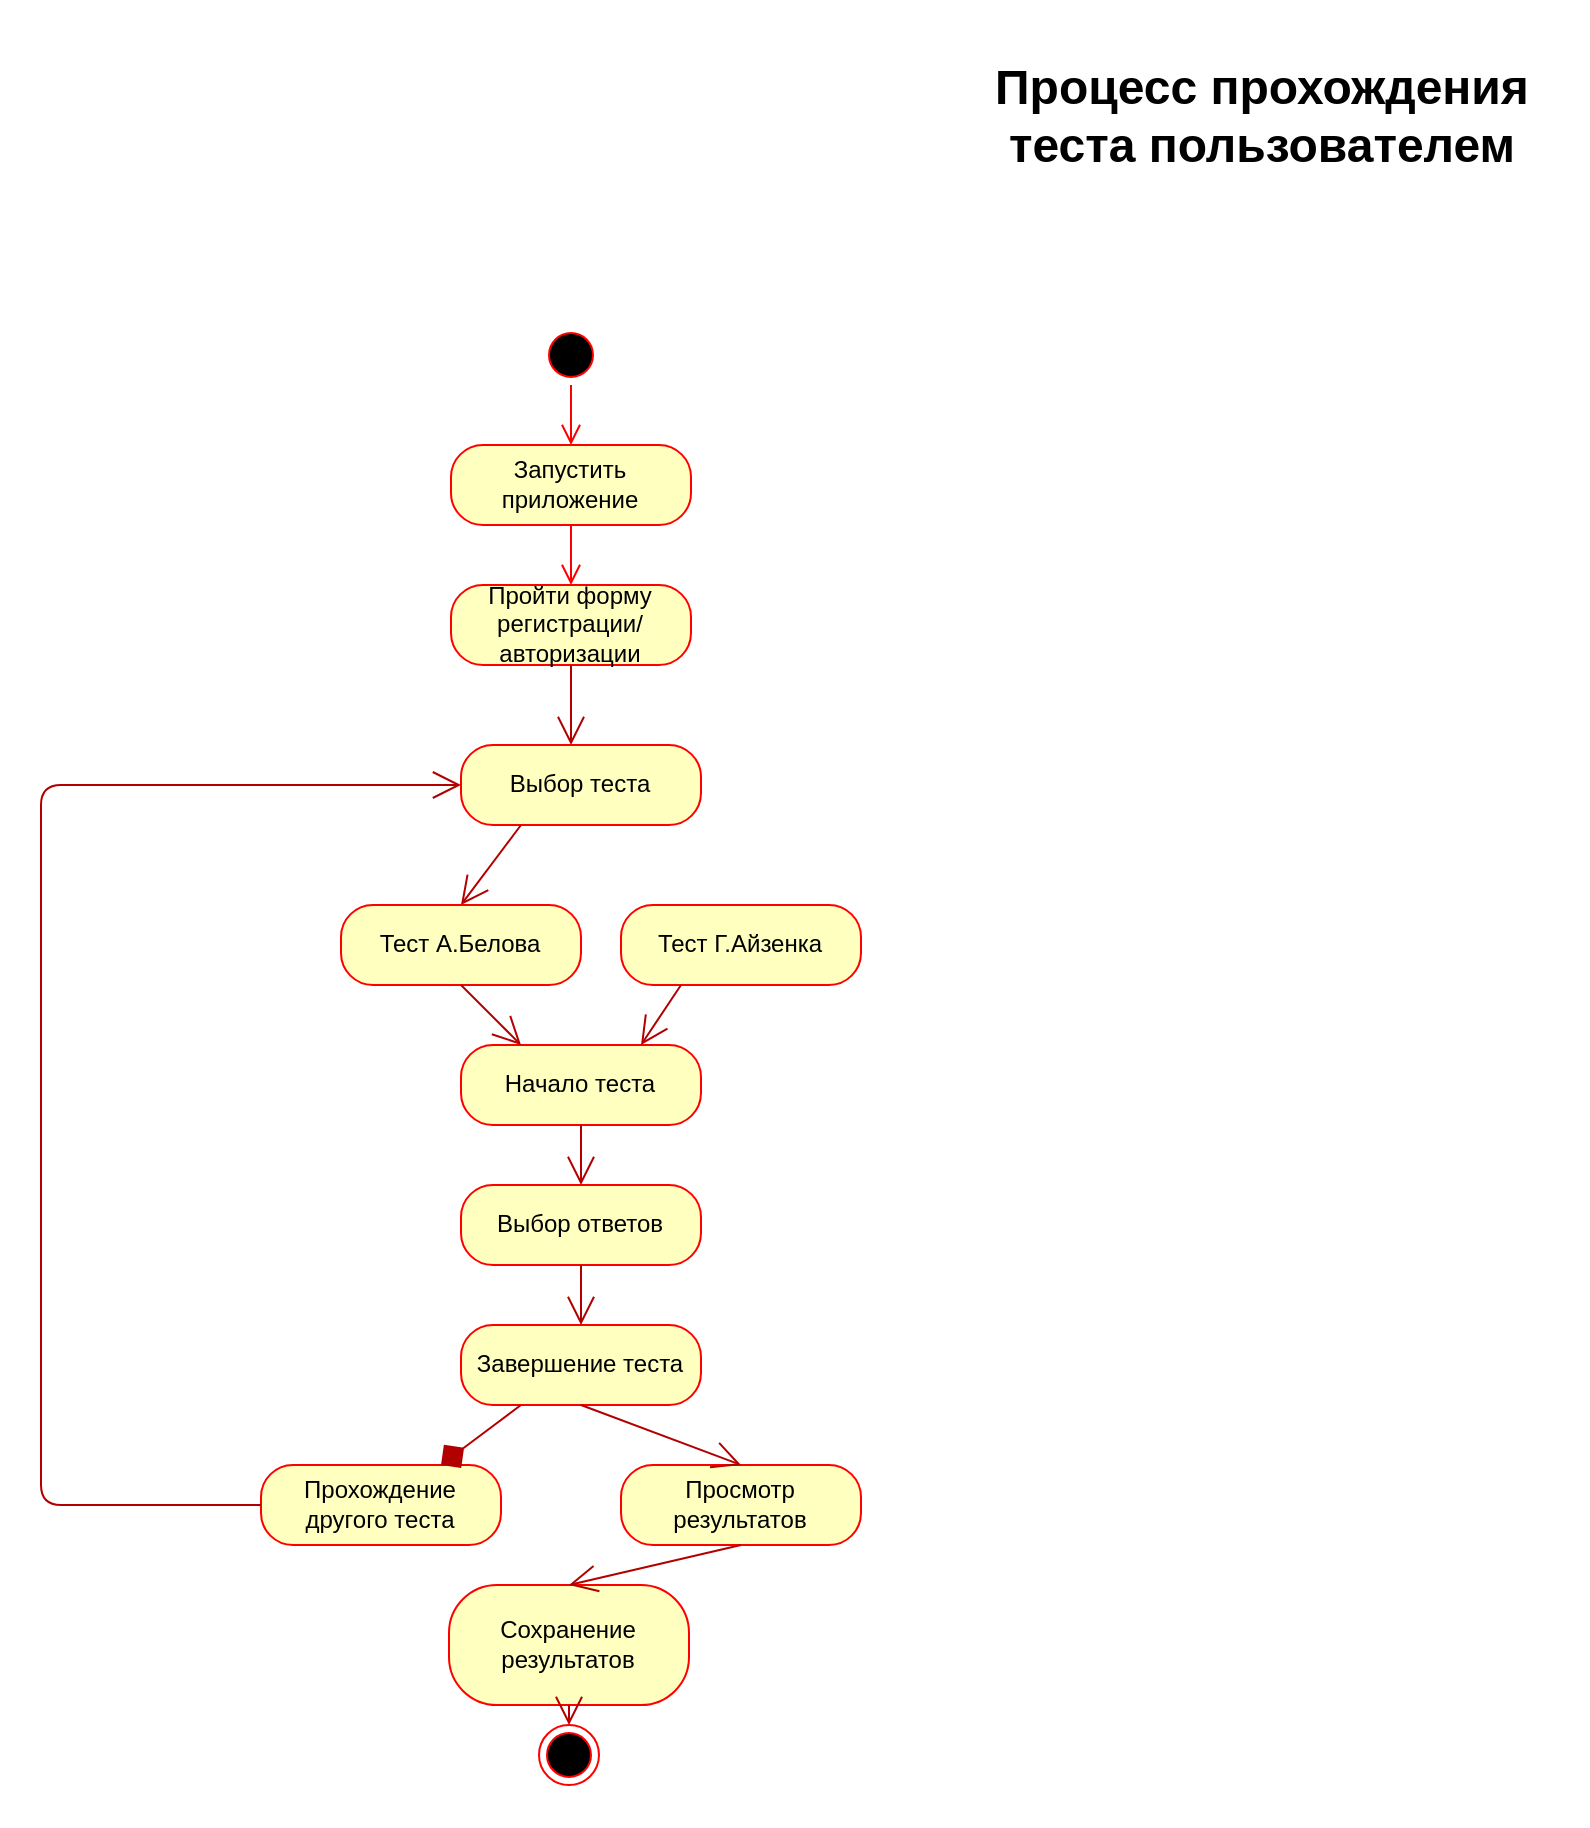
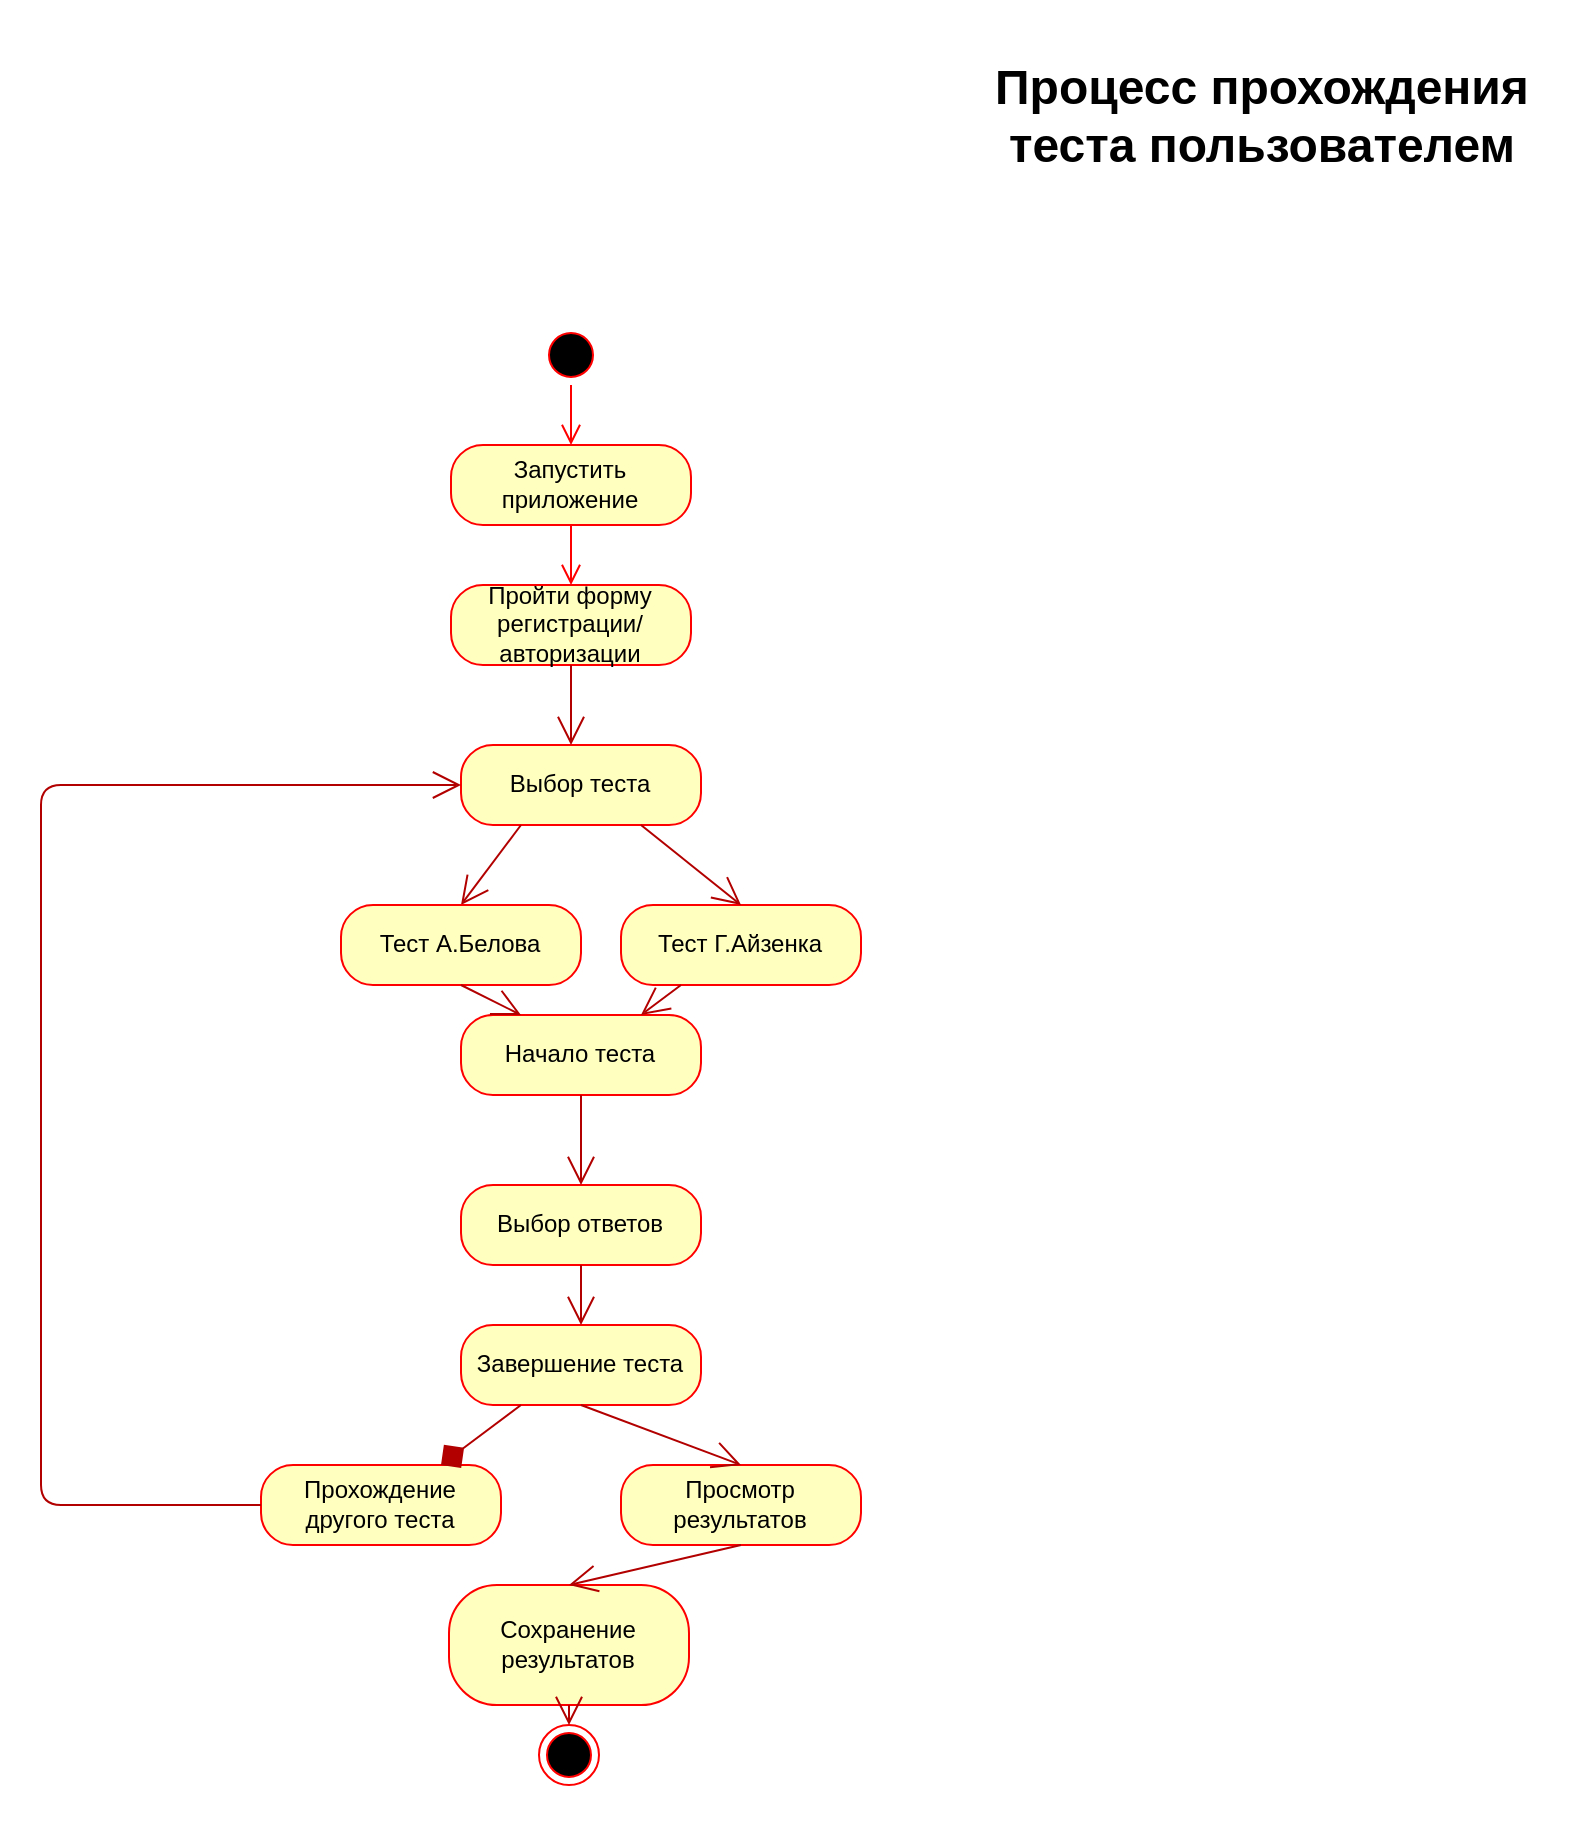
  <mxCell id="0" />
  <mxCell id="1" parent="0" />
  <mxCell id="2" value="" style="ellipse;html=1;shape=startState;fillColor=#000000;strokeColor=#ff0000;" parent="1" vertex="1"><mxGeometry x="270" y="162" width="30" height="30" as="geometry" /></mxCell>
  <mxCell id="3" value="" style="edgeStyle=orthogonalEdgeStyle;html=1;verticalAlign=bottom;endArrow=open;endSize=8;strokeColor=#ff0000;" parent="1" source="2" edge="1"><mxGeometry relative="1" as="geometry"><mxPoint x="285" y="222" as="targetPoint" /></mxGeometry></mxCell>
  <mxCell id="4" value="Запустить приложение" style="rounded=1;whiteSpace=wrap;html=1;arcSize=40;fontColor=#000000;fillColor=#ffffc0;strokeColor=#ff0000;" parent="1" vertex="1"><mxGeometry x="225" y="222" width="120" height="40" as="geometry" /></mxCell>
  <mxCell id="5" value="" style="edgeStyle=orthogonalEdgeStyle;html=1;verticalAlign=bottom;endArrow=open;endSize=8;strokeColor=#ff0000;" parent="1" source="4" edge="1"><mxGeometry relative="1" as="geometry"><mxPoint x="285" y="292" as="targetPoint" /></mxGeometry></mxCell>
  <mxCell id="6" value="Пройти форму регистрации/авторизации" style="rounded=1;whiteSpace=wrap;html=1;arcSize=40;fontColor=#000000;fillColor=#ffffc0;strokeColor=#ff0000;" parent="1" vertex="1"><mxGeometry x="225" y="292" width="120" height="40" as="geometry" /></mxCell>
  <mxCell id="7" value="Выбор теста" style="rounded=1;whiteSpace=wrap;html=1;arcSize=40;fontColor=#000000;fillColor=#ffffc0;strokeColor=#ff0000;" parent="1" vertex="1"><mxGeometry x="230" y="372" width="120" height="40" as="geometry" /></mxCell>
  <mxCell id="8" value="" style="endArrow=open;endFill=1;endSize=12;html=1;exitX=0.25;exitY=1;exitDx=0;exitDy=0;fillColor=#e51400;strokeColor=#B20000;entryX=0.5;entryY=0;entryDx=0;entryDy=0;" parent="1" source="7" target="9" edge="1"><mxGeometry width="160" relative="1" as="geometry"><mxPoint x="260" y="412" as="sourcePoint" /><mxPoint x="220" y="492" as="targetPoint" /></mxGeometry></mxCell>
  <mxCell id="9" value="Тест А.Белова" style="rounded=1;whiteSpace=wrap;html=1;arcSize=40;fontColor=#000000;fillColor=#ffffc0;strokeColor=#ff0000;" parent="1" vertex="1"><mxGeometry x="170" y="452" width="120" height="40" as="geometry" /></mxCell>
  <mxCell id="10" value="Тест Г.Айзенка" style="rounded=1;whiteSpace=wrap;html=1;arcSize=40;fontColor=#000000;fillColor=#ffffc0;strokeColor=#ff0000;" parent="1" vertex="1"><mxGeometry x="310" y="452" width="120" height="40" as="geometry" /></mxCell>
- <mxCell id="12" value="Начало теста" style="rounded=1;whiteSpace=wrap;html=1;arcSize=40;fontColor=#000000;fillColor=#ffffc0;strokeColor=#ff0000;" parent="1" vertex="1"><mxGeometry x="230" y="522" width="120" height="40" as="geometry" /></mxCell>
+ <mxCell id="11" value="" style="endArrow=open;endFill=1;endSize=12;html=1;exitX=0.75;exitY=1;exitDx=0;exitDy=0;fillColor=#e51400;strokeColor=#B20000;entryX=0.5;entryY=0;entryDx=0;entryDy=0;" parent="1" source="7" target="10" edge="1"><mxGeometry width="160" relative="1" as="geometry"><mxPoint x="270" y="472" as="sourcePoint" /><mxPoint x="230" y="502" as="targetPoint" /></mxGeometry></mxCell>
+ <mxCell id="12" value="Начало теста" style="rounded=1;whiteSpace=wrap;html=1;arcSize=40;fontColor=#000000;fillColor=#ffffc0;strokeColor=#ff0000;" parent="1" vertex="1"><mxGeometry x="230" y="507" width="120" height="40" as="geometry" /></mxCell>
  <mxCell id="13" value="" style="endArrow=open;endFill=1;endSize=12;html=1;exitX=0.5;exitY=1;exitDx=0;exitDy=0;fillColor=#e51400;strokeColor=#B20000;" parent="1" source="6" edge="1"><mxGeometry width="160" relative="1" as="geometry"><mxPoint x="270" y="472" as="sourcePoint" /><mxPoint x="285" y="372" as="targetPoint" /></mxGeometry></mxCell>
  <mxCell id="14" value="" style="endArrow=open;endFill=1;endSize=12;html=1;exitX=0.5;exitY=1;exitDx=0;exitDy=0;fillColor=#e51400;strokeColor=#B20000;entryX=0.25;entryY=0;entryDx=0;entryDy=0;" parent="1" source="9" target="12" edge="1"><mxGeometry width="160" relative="1" as="geometry"><mxPoint x="270" y="422" as="sourcePoint" /><mxPoint x="220" y="462" as="targetPoint" /></mxGeometry></mxCell>
  <mxCell id="15" value="" style="endArrow=open;endFill=1;endSize=12;html=1;exitX=0.25;exitY=1;exitDx=0;exitDy=0;fillColor=#e51400;strokeColor=#B20000;entryX=0.75;entryY=0;entryDx=0;entryDy=0;" parent="1" source="10" target="12" edge="1"><mxGeometry width="160" relative="1" as="geometry"><mxPoint x="220" y="502" as="sourcePoint" /><mxPoint x="264" y="532" as="targetPoint" /></mxGeometry></mxCell>
  <mxCell id="16" value="Выбор ответов" style="rounded=1;whiteSpace=wrap;html=1;arcSize=40;fontColor=#000000;fillColor=#ffffc0;strokeColor=#ff0000;" parent="1" vertex="1"><mxGeometry x="230" y="592" width="120" height="40" as="geometry" /></mxCell>
  <mxCell id="17" value="" style="endArrow=open;endFill=1;endSize=12;html=1;exitX=0.5;exitY=1;exitDx=0;exitDy=0;fillColor=#e51400;strokeColor=#B20000;entryX=0.5;entryY=0;entryDx=0;entryDy=0;" parent="1" source="12" target="16" edge="1"><mxGeometry width="160" relative="1" as="geometry"><mxPoint x="330" y="422" as="sourcePoint" /><mxPoint x="380" y="462" as="targetPoint" /></mxGeometry></mxCell>
  <mxCell id="18" value="Завершение теста" style="rounded=1;whiteSpace=wrap;html=1;arcSize=40;fontColor=#000000;fillColor=#ffffc0;strokeColor=#ff0000;" parent="1" vertex="1"><mxGeometry x="230" y="662" width="120" height="40" as="geometry" /></mxCell>
  <mxCell id="19" value="Просмотр результатов" style="rounded=1;whiteSpace=wrap;html=1;arcSize=40;fontColor=#000000;fillColor=#ffffc0;strokeColor=#ff0000;" parent="1" vertex="1"><mxGeometry x="310" y="732" width="120" height="40" as="geometry" /></mxCell>
  <mxCell id="20" value="Прохождение другого теста" style="rounded=1;whiteSpace=wrap;html=1;arcSize=40;fontColor=#000000;fillColor=#ffffc0;strokeColor=#ff0000;" parent="1" vertex="1"><mxGeometry x="130" y="732" width="120" height="40" as="geometry" /></mxCell>
  <mxCell id="21" value="Сохранение результатов" style="rounded=1;whiteSpace=wrap;html=1;arcSize=40;fontColor=#000000;fillColor=#ffffc0;strokeColor=#ff0000;" parent="1" vertex="1"><mxGeometry x="224" y="792" width="120" height="60" as="geometry" /></mxCell>
  <mxCell id="22" value="" style="endArrow=open;endFill=1;endSize=12;html=1;exitX=0.5;exitY=1;exitDx=0;exitDy=0;fillColor=#e51400;strokeColor=#B20000;entryX=0.5;entryY=0;entryDx=0;entryDy=0;" parent="1" source="16" target="18" edge="1"><mxGeometry width="160" relative="1" as="geometry"><mxPoint x="300" y="572" as="sourcePoint" /><mxPoint x="300" y="602" as="targetPoint" /></mxGeometry></mxCell>
  <mxCell id="23" value="" style="endArrow=open;endFill=1;endSize=12;html=1;exitX=0.5;exitY=1;exitDx=0;exitDy=0;fillColor=#e51400;strokeColor=#B20000;entryX=0.5;entryY=0;entryDx=0;entryDy=0;" parent="1" source="18" target="19" edge="1"><mxGeometry width="160" relative="1" as="geometry"><mxPoint x="310" y="582" as="sourcePoint" /><mxPoint x="290" y="722" as="targetPoint" /></mxGeometry></mxCell>
  <mxCell id="24" value="" style="endArrow=open;endFill=1;endSize=12;html=1;exitX=0.5;exitY=1;exitDx=0;exitDy=0;fillColor=#e51400;strokeColor=#B20000;entryX=0.5;entryY=0;entryDx=0;entryDy=0;" parent="1" source="19" target="21" edge="1"><mxGeometry width="160" relative="1" as="geometry"><mxPoint x="300" y="712" as="sourcePoint" /><mxPoint x="400" y="712" as="targetPoint" /></mxGeometry></mxCell>
  <mxCell id="25" value="" style="endArrow=diamond;endFill=1;endSize=12;html=1;exitX=0.25;exitY=1;exitDx=0;exitDy=0;fillColor=#e51400;strokeColor=#B20000;entryX=0.75;entryY=0;entryDx=0;entryDy=0;" parent="1" source="18" target="20" edge="1"><mxGeometry width="160" relative="1" as="geometry"><mxPoint x="310" y="722" as="sourcePoint" /><mxPoint x="170" y="712" as="targetPoint" /><Array as="points" /></mxGeometry></mxCell>
  <mxCell id="26" value="" style="endArrow=open;endFill=1;endSize=12;html=1;exitX=0;exitY=0.5;exitDx=0;exitDy=0;fillColor=#e51400;strokeColor=#B20000;entryX=0;entryY=0.5;entryDx=0;entryDy=0;" parent="1" source="20" target="7" edge="1"><mxGeometry width="160" relative="1" as="geometry"><mxPoint x="380" y="782" as="sourcePoint" /><mxPoint x="300" y="832" as="targetPoint" /><Array as="points"><mxPoint x="20" y="752" /><mxPoint x="20" y="392" /></Array></mxGeometry></mxCell>
  <mxCell id="27" value="" style="ellipse;html=1;shape=endState;fillColor=#000000;strokeColor=#ff0000;" parent="1" vertex="1"><mxGeometry x="269" y="862" width="30" height="30" as="geometry" /></mxCell>
  <mxCell id="28" value="" style="endArrow=open;endFill=1;endSize=12;html=1;exitX=0.5;exitY=1;exitDx=0;exitDy=0;fillColor=#e51400;strokeColor=#B20000;entryX=0.5;entryY=0;entryDx=0;entryDy=0;" parent="1" source="21" target="27" edge="1"><mxGeometry width="160" relative="1" as="geometry"><mxPoint x="380" y="782" as="sourcePoint" /><mxPoint x="300" y="832" as="targetPoint" /></mxGeometry></mxCell>
  <mxCell id="29" value="&lt;font style=&quot;font-size: 24px&quot;&gt;&lt;b&gt;Процесс прохождения теста пользователем&lt;/b&gt;&lt;/font&gt;" style="text;html=1;strokeColor=none;fillColor=none;align=center;verticalAlign=middle;whiteSpace=wrap;rounded=0;" parent="1" vertex="1"><mxGeometry x="489" y="20" width="284" height="76" as="geometry" /></mxCell>
